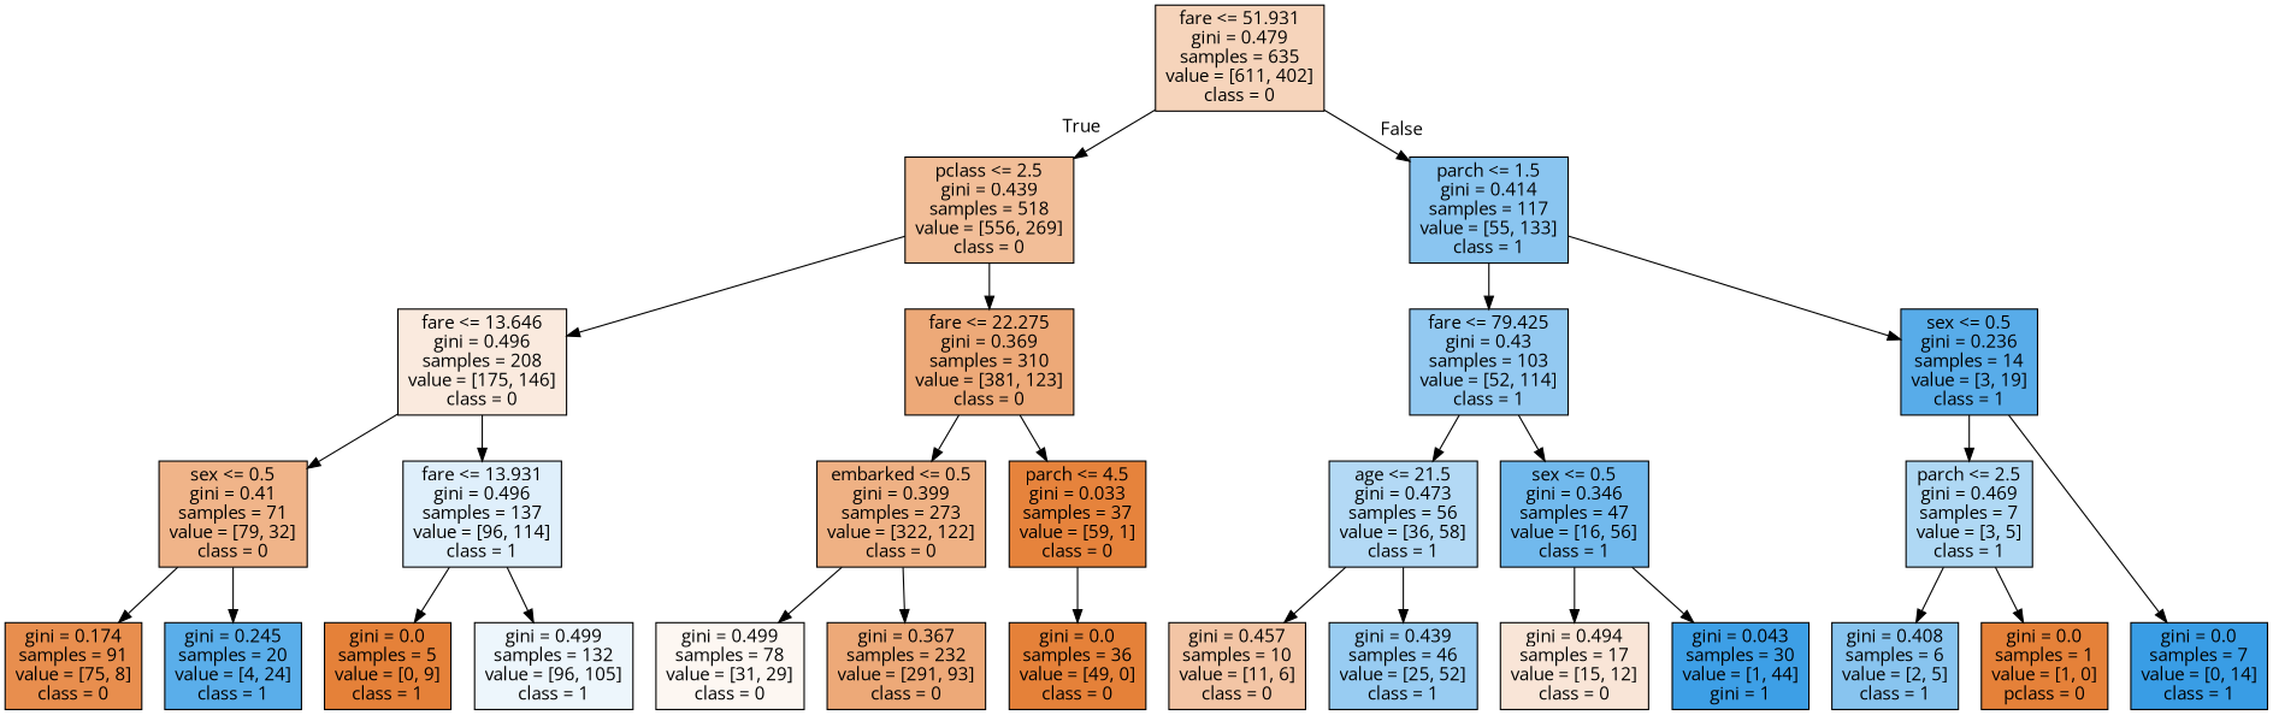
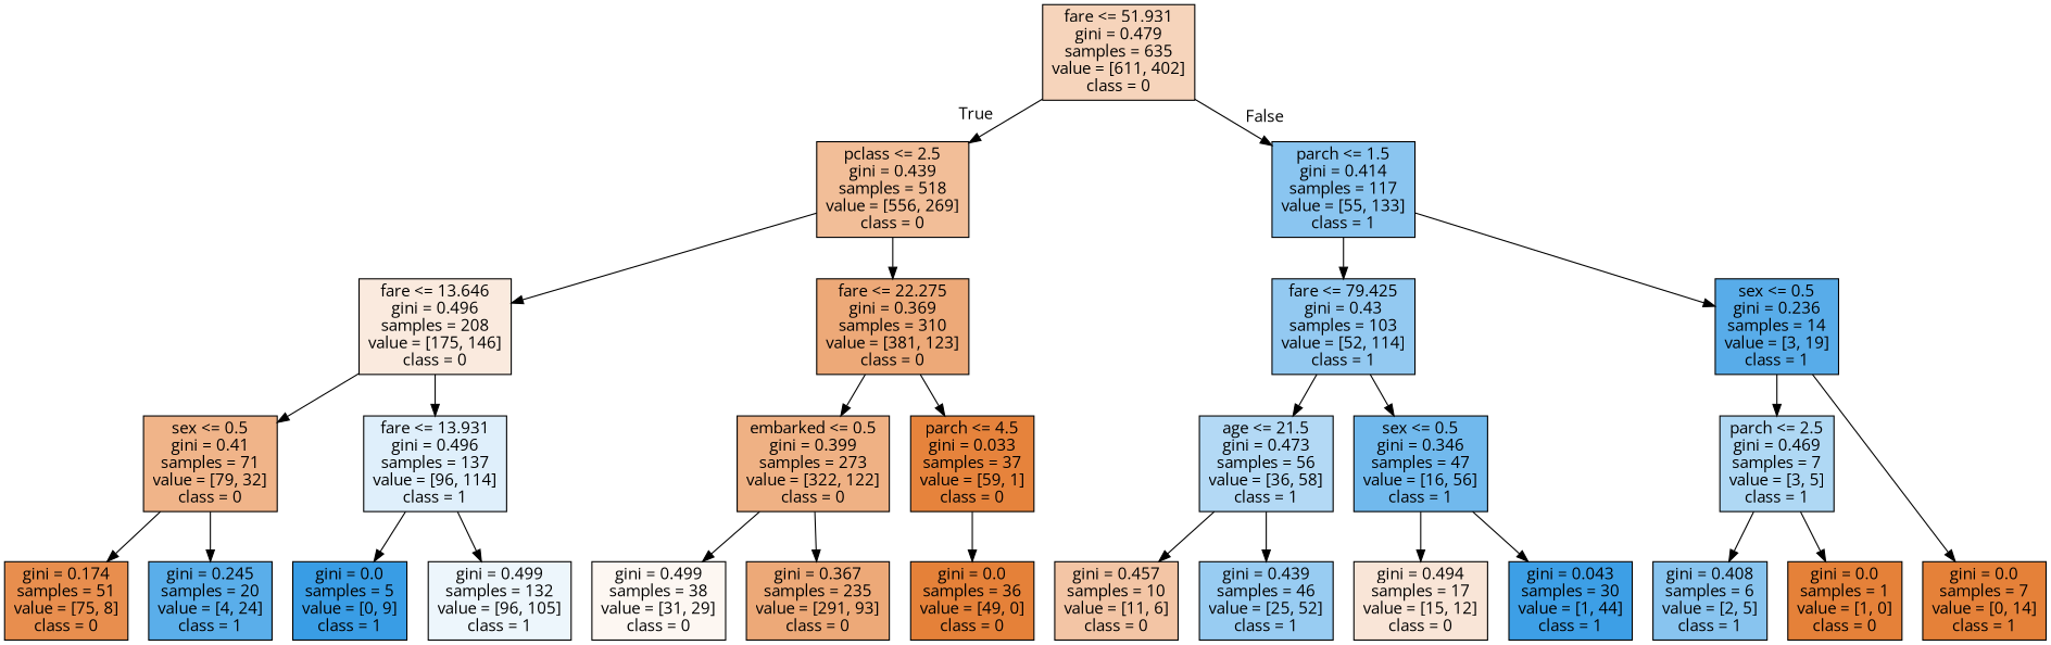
  digraph {
    fontname="Open Sans"
    ranksep=equally
    splines=polyline
    node [color=black fillcolor="#399de5ff" fontname="Open Sans" shape=box style=filled]
    edge [fontname="Open Sans"]
    n1 [fillcolor="#e5813957" label="fare <= 51.931\ngini = 0.479\nsamples = 635\nvalue = [611, 402]\nclass = 0"]
    n2 [fillcolor="#e5813984" label="pclass <= 2.5\ngini = 0.439\nsamples = 518\nvalue = [556, 269]\nclass = 0"]
    n3 [fillcolor="#399de596" label="parch <= 1.5\ngini = 0.414\nsamples = 117\nvalue = [55, 133]\nclass = 1"]
    n4 [fillcolor="#e581392a" label="fare <= 13.646\ngini = 0.496\nsamples = 208\nvalue = [175, 146]\nclass = 0"]
    n5 [fillcolor="#e58139ad" label="fare <= 22.275\ngini = 0.369\nsamples = 310\nvalue = [381, 123]\nclass = 0"]
    n6 [fillcolor="#399de58b" label="fare <= 79.425\ngini = 0.43\nsamples = 103\nvalue = [52, 114]\nclass = 1"]
    n7 [fillcolor="#399de5d7" label="sex <= 0.5\ngini = 0.236\nsamples = 14\nvalue = [3, 19]\nclass = 1"]
    n8 [fillcolor="#e5813998" label="sex <= 0.5\ngini = 0.41\nsamples = 71\nvalue = [79, 32]\nclass = 0"]
    n9 [fillcolor="#399de528" label="fare <= 13.931\ngini = 0.496\nsamples = 137\nvalue = [96, 114]\nclass = 1"]
    n10 [fillcolor="#e581399e" label="embarked <= 0.5\ngini = 0.399\nsamples = 273\nvalue = [322, 122]\nclass = 0"]
    n11 [fillcolor="#e58139fb" label="parch <= 4.5\ngini = 0.033\nsamples = 37\nvalue = [59, 1]\nclass = 0"]
    n12 [fillcolor="#399de561" label="age <= 21.5\ngini = 0.473\nsamples = 56\nvalue = [36, 58]\nclass = 1"]
    n13 [fillcolor="#399de5b6" label="sex <= 0.5\ngini = 0.346\nsamples = 47\nvalue = [16, 56]\nclass = 1"]
    n14 [fillcolor="#399de566" label="parch <= 2.5\ngini = 0.469\nsamples = 7\nvalue = [3, 5]\nclass = 1"]
-   n15 [fillcolor="#e58139e4" label="gini = 0.174\nsamples = 91\nvalue = [75, 8]\nclass = 0"]
+   n15 [fillcolor="#e58139e4" label="gini = 0.174\nsamples = 51\nvalue = [75, 8]\nclass = 0"]
    n16 [fillcolor="#399de5d4" label="gini = 0.245\nsamples = 20\nvalue = [4, 24]\nclass = 1"]
-   n17 [fillcolor="#e58139ff" label="gini = 0.0\nsamples = 5\nvalue = [0, 9]\nclass = 1"]
+   n17 [label="gini = 0.0\nsamples = 5\nvalue = [0, 9]\nclass = 1"]
    n18 [fillcolor="#399de516" label="gini = 0.499\nsamples = 132\nvalue = [96, 105]\nclass = 1"]
-   n19 [fillcolor="#e5813910" label="gini = 0.499\nsamples = 78\nvalue = [31, 29]\nclass = 0"]
-   n20 [fillcolor="#e58139ae" label="gini = 0.367\nsamples = 232\nvalue = [291, 93]\nclass = 0"]
+   n19 [fillcolor="#e5813910" label="gini = 0.499\nsamples = 38\nvalue = [31, 29]\nclass = 0"]
+   n20 [fillcolor="#e58139ae" label="gini = 0.367\nsamples = 235\nvalue = [291, 93]\nclass = 0"]
    n21 [fillcolor="#e58139ff" label="gini = 0.0\nsamples = 36\nvalue = [49, 0]\nclass = 0"]
    n22 [fillcolor="#e5813974" label="gini = 0.457\nsamples = 10\nvalue = [11, 6]\nclass = 0"]
    n23 [fillcolor="#399de584" label="gini = 0.439\nsamples = 46\nvalue = [25, 52]\nclass = 1"]
    n24 [fillcolor="#e5813933" label="gini = 0.494\nsamples = 17\nvalue = [15, 12]\nclass = 0"]
-   n25 [fillcolor="#399de5f9" label="gini = 0.043\nsamples = 30\nvalue = [1, 44]\ngini = 1"]
+   n25 [fillcolor="#399de5f9" label="gini = 0.043\nsamples = 30\nvalue = [1, 44]\nclass = 1"]
    n26 [fillcolor="#399de599" label="gini = 0.408\nsamples = 6\nvalue = [2, 5]\nclass = 1"]
-   n27 [fillcolor="#e58139ff" label="gini = 0.0\nsamples = 1\nvalue = [1, 0]\npclass = 0"]
-   n28 [label="gini = 0.0\nsamples = 7\nvalue = [0, 14]\nclass = 1"]
+   n27 [fillcolor="#e58139ff" label="gini = 0.0\nsamples = 1\nvalue = [1, 0]\nclass = 0"]
+   n28 [fillcolor="#e58139ff" label="gini = 0.0\nsamples = 7\nvalue = [0, 14]\nclass = 1"]
    subgraph sub_1 {
      rank=same
      n1
    }
    subgraph sub_2 {
      rank=same
      n2
      n3
    }
    subgraph sub_3 {
      rank=same
      n4
      n5
      n6
      n7
    }
    subgraph sub_4 {
      rank=same
      n8
      n9
      n10
      n11
      n12
      n13
      n14
    }
    subgraph sub_5 {
      rank=same
      n15
      n16
      n17
      n18
      n19
      n20
      n21
      n22
      n23
      n24
      n25
      n26
      n27
      n28
    }
    n1 -> n2 [headlabel=True labelangle=45 labeldistance=2.5]
    n1 -> n3 [headlabel=False labelangle=-45 labeldistance=2.5]
    n2 -> n4
    n2 -> n5
    n3 -> n6
    n3 -> n7
    n4 -> n8
    n4 -> n9
    n5 -> n10
    n5 -> n11
    n6 -> n12
    n6 -> n13
    n7 -> n14
    n7 -> n28
    n8 -> n15
    n8 -> n16
    n9 -> n17
    n9 -> n18
    n10 -> n19
    n10 -> n20
    n11 -> n21
    n12 -> n22
    n12 -> n23
    n13 -> n24
    n13 -> n25
    n14 -> n26
    n14 -> n27
  }
